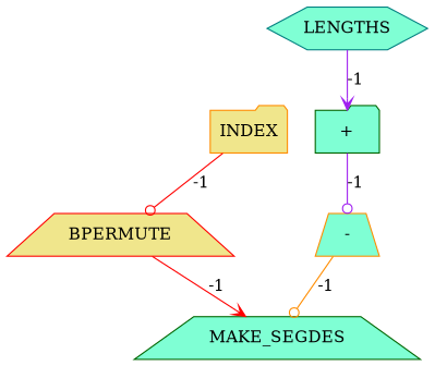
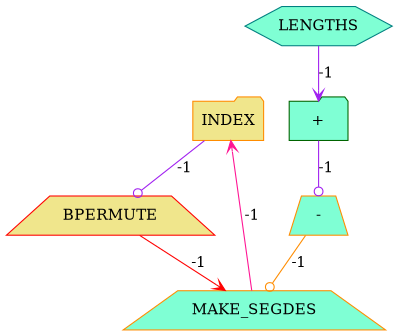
  digraph {
    node [color=darkorange cost=0 fillcolor=aquamarine shape=trapezium style=filled]
    edge [arrowhead=odot color=red cost=-1]
    n1 [fillcolor=khaki label=INDEX shape=folder]
    n2 [color=red fillcolor=khaki label=BPERMUTE]
-   n3 [color=darkgreen label=MAKE_SEGDES]
+   n3 [label=MAKE_SEGDES]
    n4 [label="-"]
    n5 [color=darkgreen label="+" shape=folder]
    n6 [color=teal label=LENGTHS shape=hexagon]
-   n1 -> n2 [label=-1]
+   n1 -> n2 [color=purple label=-1]
    n2 -> n3 [arrowhead=vee label=-1]
+   n3 -> n1 [arrowhead=vee color=deeppink label=-1]
    n4 -> n3 [color=darkorange label=-1]
    n5 -> n4 [color=purple label=-1]
    n6 -> n5 [arrowhead=vee color=purple label=-1]
  }
